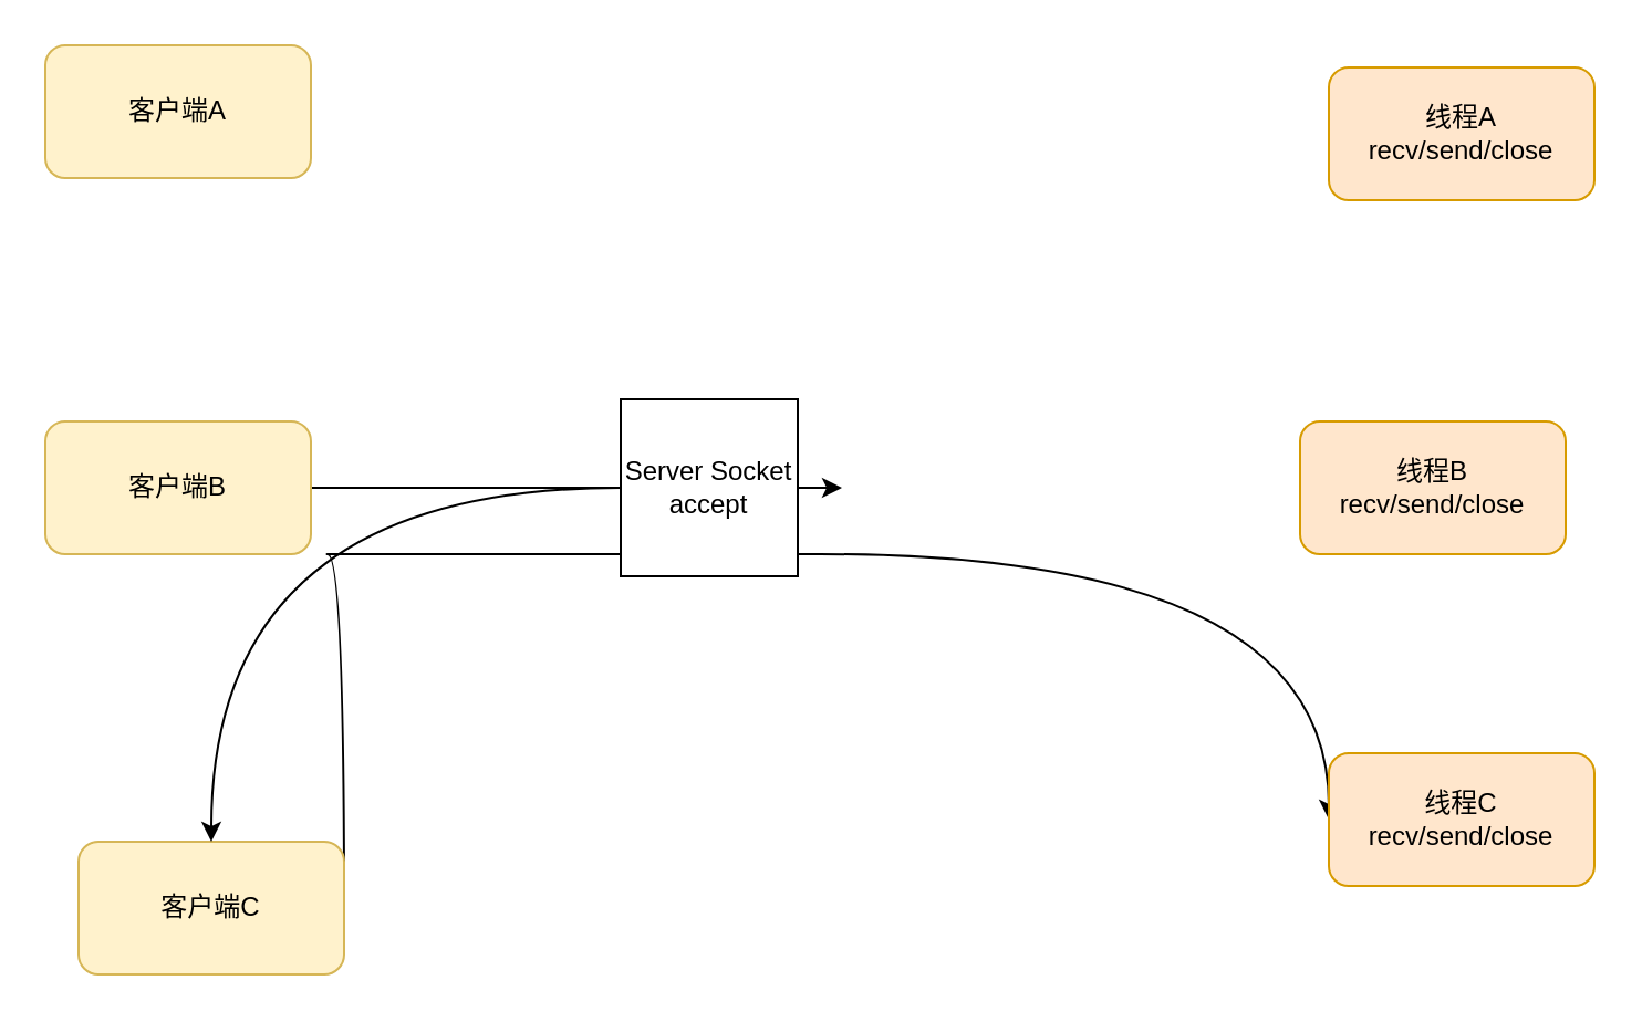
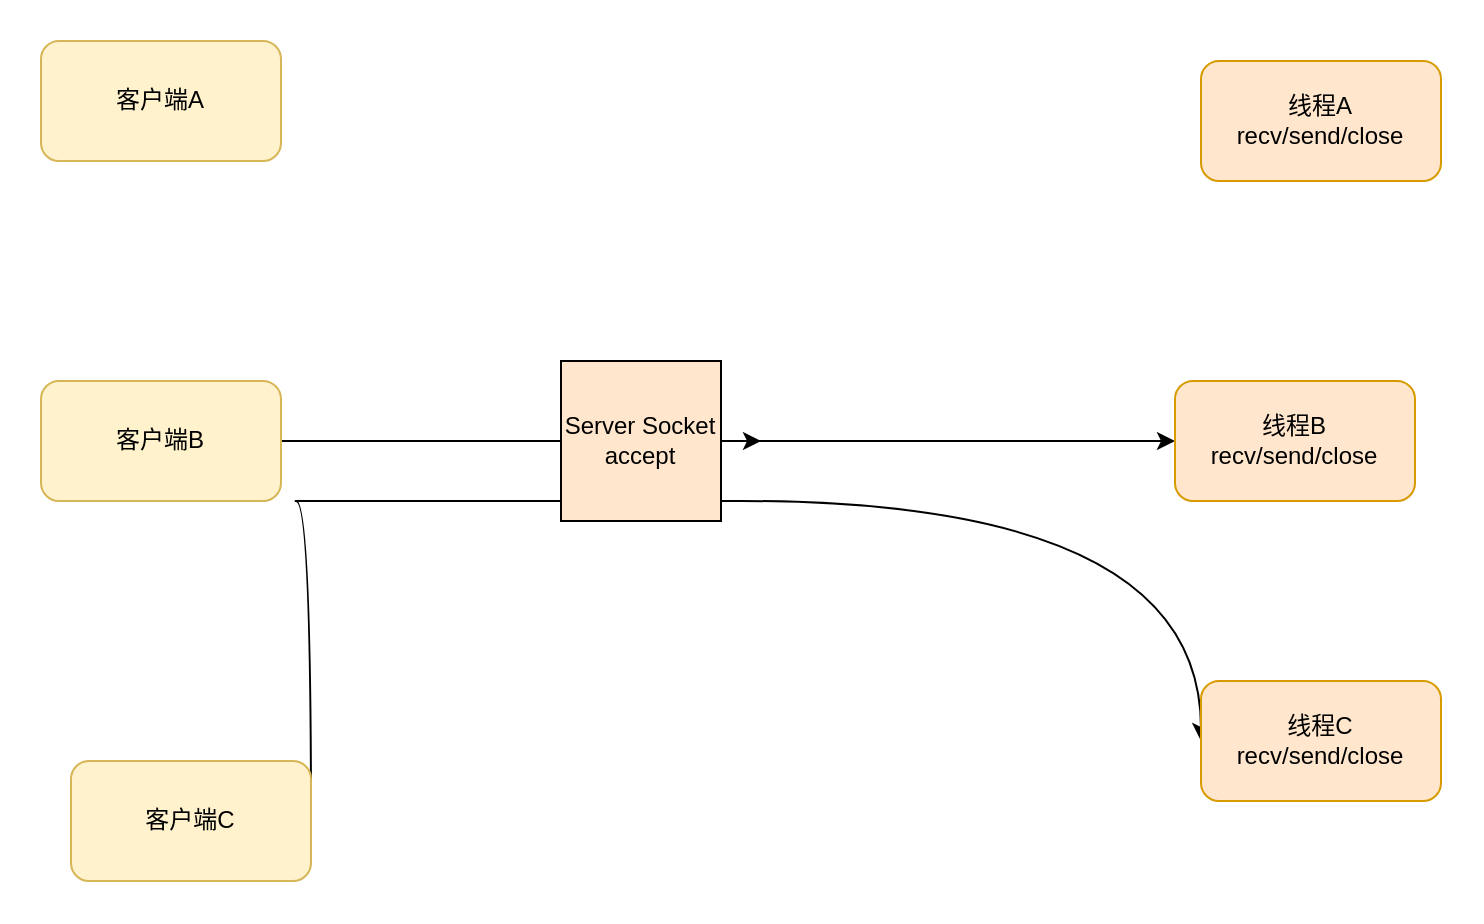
  <mxCell id="0" />
  <mxCell id="1" parent="0" />
  <mxCell id="2" value="客户端A" style="rounded=1;whiteSpace=wrap;html=1;fillColor=#fff2cc;strokeColor=#d6b656;" vertex="1" parent="1"><mxGeometry x="20" y="20" width="120" height="60" as="geometry" /></mxCell>
  <mxCell id="3" style="edgeStyle=orthogonalEdgeStyle;curved=1;rounded=0;orthogonalLoop=1;jettySize=auto;html=1;exitX=1;exitY=0.5;exitDx=0;exitDy=0;" edge="1" parent="1" source="4"><mxGeometry relative="1" as="geometry"><mxPoint x="380" y="220" as="targetPoint" /></mxGeometry></mxCell>
  <mxCell id="4" value="客户端B" style="rounded=1;whiteSpace=wrap;html=1;fillColor=#fff2cc;strokeColor=#d6b656;" vertex="1" parent="1"><mxGeometry x="20" y="190" width="120" height="60" as="geometry" /></mxCell>
  <mxCell id="5" style="edgeStyle=orthogonalEdgeStyle;curved=1;rounded=0;orthogonalLoop=1;jettySize=auto;html=1;exitX=1;exitY=0.5;exitDx=0;exitDy=0;entryX=0;entryY=0.5;entryDx=0;entryDy=0;" edge="1" parent="1" source="6" target="11"><mxGeometry relative="1" as="geometry"><Array as="points"><mxPoint x="140" y="250" /><mxPoint x="520" y="250" /></Array></mxGeometry></mxCell>
  <mxCell id="6" value="客户端C" style="rounded=1;whiteSpace=wrap;html=1;fillColor=#fff2cc;strokeColor=#d6b656;" vertex="1" parent="1"><mxGeometry x="35" y="380" width="120" height="60" as="geometry" /></mxCell>
- <mxCell id="7" style="edgeStyle=orthogonalEdgeStyle;curved=1;rounded=0;orthogonalLoop=1;jettySize=auto;html=1;" edge="1" parent="1" source="8" target="6"><mxGeometry relative="1" as="geometry" /></mxCell>
- <mxCell id="8" value="Server Socket accept" style="whiteSpace=wrap;html=1;aspect=fixed;" vertex="1" parent="1"><mxGeometry x="280" y="180" width="80" height="80" as="geometry" /></mxCell>
+ <mxCell id="7" style="edgeStyle=orthogonalEdgeStyle;curved=1;rounded=0;orthogonalLoop=1;jettySize=auto;html=1;entryX=0;entryY=0.5;entryDx=0;entryDy=0;" edge="1" parent="1" source="8" target="10"><mxGeometry relative="1" as="geometry" /></mxCell>
+ <mxCell id="8" value="Server Socket accept" style="whiteSpace=wrap;html=1;aspect=fixed;fillColor=#ffe6cc;" vertex="1" parent="1"><mxGeometry x="280" y="180" width="80" height="80" as="geometry" /></mxCell>
  <mxCell id="9" value="线程A&lt;br&gt;recv/send/close&lt;br&gt;" style="rounded=1;whiteSpace=wrap;html=1;fillColor=#ffe6cc;strokeColor=#d79b00;" vertex="1" parent="1"><mxGeometry x="600" y="30" width="120" height="60" as="geometry" /></mxCell>
  <mxCell id="10" value="&lt;span&gt;线程B&lt;/span&gt;&lt;br&gt;&lt;span&gt;recv/send/close&lt;/span&gt;" style="rounded=1;whiteSpace=wrap;html=1;fillColor=#ffe6cc;strokeColor=#d79b00;" vertex="1" parent="1"><mxGeometry x="587" y="190" width="120" height="60" as="geometry" /></mxCell>
  <mxCell id="11" value="&lt;span&gt;线程C&lt;/span&gt;&lt;br&gt;&lt;span&gt;recv/send/close&lt;/span&gt;" style="rounded=1;whiteSpace=wrap;html=1;fillColor=#ffe6cc;strokeColor=#d79b00;" vertex="1" parent="1"><mxGeometry x="600" y="340" width="120" height="60" as="geometry" /></mxCell>
